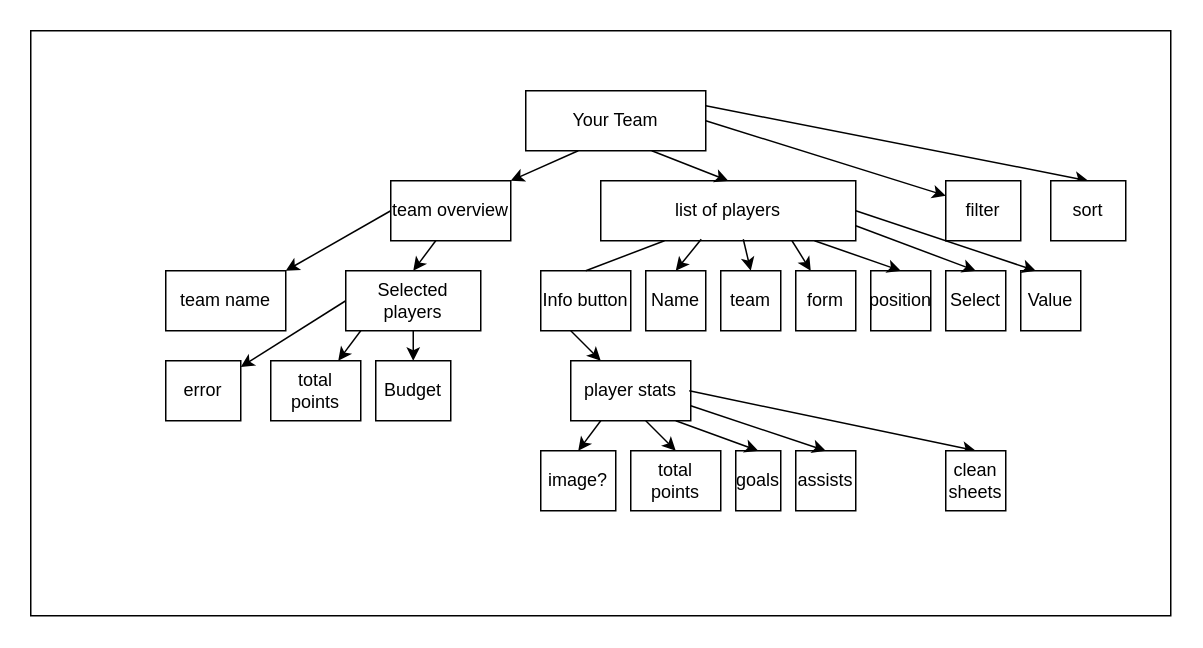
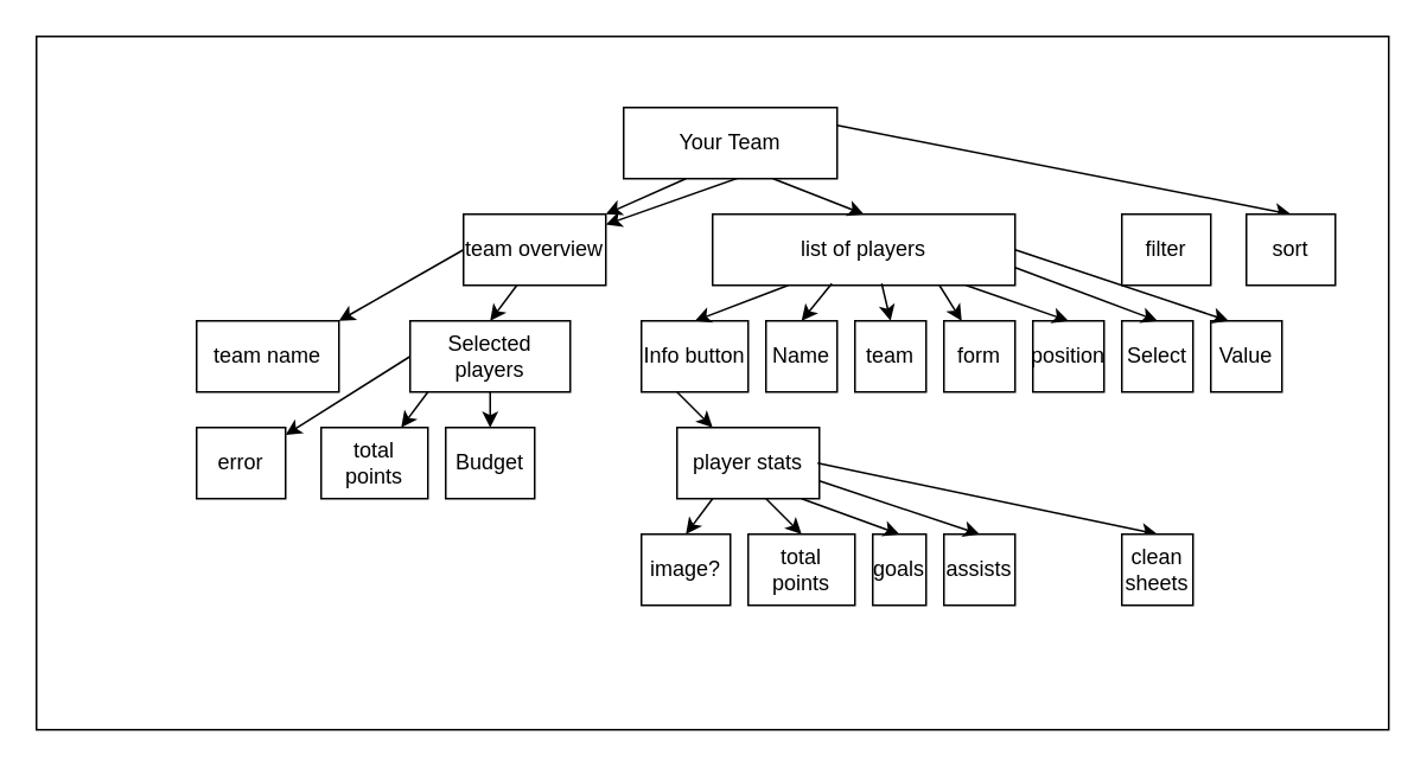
  <mxCell id="0" />
  <mxCell id="1" parent="0" />
  <mxCell id="2" value="" style="rounded=0;whiteSpace=wrap;html=1;" parent="1" vertex="1"><mxGeometry x="20" y="20" width="760" height="390" as="geometry" /></mxCell>
  <mxCell id="3" value="team overview" style="rounded=0;whiteSpace=wrap;html=1;" parent="1" vertex="1"><mxGeometry x="260" y="120" width="80" height="40" as="geometry" /></mxCell>
  <mxCell id="4" value="total points" style="rounded=0;whiteSpace=wrap;html=1;" parent="1" vertex="1"><mxGeometry x="180" y="240" width="60" height="40" as="geometry" /></mxCell>
  <mxCell id="5" value="team name" style="rounded=0;whiteSpace=wrap;html=1;" parent="1" vertex="1"><mxGeometry x="110" y="180" width="80" height="40" as="geometry" /></mxCell>
  <mxCell id="6" value="filter" style="rounded=0;whiteSpace=wrap;html=1;" parent="1" vertex="1"><mxGeometry x="630" y="120" width="50" height="40" as="geometry" /></mxCell>
  <mxCell id="7" value="list of players" style="rounded=0;whiteSpace=wrap;html=1;" parent="1" vertex="1"><mxGeometry x="400" y="120" width="170" height="40" as="geometry" /></mxCell>
  <mxCell id="8" value="Budget" style="rounded=0;whiteSpace=wrap;html=1;" parent="1" vertex="1"><mxGeometry x="250" y="240" width="50" height="40" as="geometry" /></mxCell>
  <mxCell id="9" value="Info button" style="rounded=0;whiteSpace=wrap;html=1;" parent="1" vertex="1"><mxGeometry x="360" y="180" width="60" height="40" as="geometry" /></mxCell>
- <mxCell id="10" value="" style="endArrow=none;html=1;rounded=0;entryX=0.5;entryY=0;entryDx=0;entryDy=0;exitX=0.25;exitY=1;exitDx=0;exitDy=0;" parent="1" source="7" target="9" edge="1"><mxGeometry width="50" height="50" relative="1" as="geometry"><mxPoint x="530" y="150" as="sourcePoint" /><mxPoint x="580" y="100" as="targetPoint" /></mxGeometry></mxCell>
+ <mxCell id="10" value="" style="endArrow=classic;html=1;rounded=0;entryX=0.5;entryY=0;entryDx=0;entryDy=0;exitX=0.25;exitY=1;exitDx=0;exitDy=0;" parent="1" source="7" target="9" edge="1"><mxGeometry width="50" height="50" relative="1" as="geometry"><mxPoint x="530" y="150" as="sourcePoint" /><mxPoint x="580" y="100" as="targetPoint" /></mxGeometry></mxCell>
  <mxCell id="11" value="Name" style="rounded=0;whiteSpace=wrap;html=1;" parent="1" vertex="1"><mxGeometry x="430" y="180" width="40" height="40" as="geometry" /></mxCell>
  <mxCell id="12" value="" style="endArrow=classic;html=1;rounded=0;entryX=0.5;entryY=0;entryDx=0;entryDy=0;exitX=0.394;exitY=0.975;exitDx=0;exitDy=0;exitPerimeter=0;" parent="1" source="7" target="11" edge="1"><mxGeometry width="50" height="50" relative="1" as="geometry"><mxPoint x="540" y="150" as="sourcePoint" /><mxPoint x="590" y="100" as="targetPoint" /></mxGeometry></mxCell>
  <mxCell id="13" value="form" style="rounded=0;whiteSpace=wrap;html=1;" parent="1" vertex="1"><mxGeometry x="530" y="180" width="40" height="40" as="geometry" /></mxCell>
  <mxCell id="14" value="" style="endArrow=classic;html=1;rounded=0;entryX=0.25;entryY=0;entryDx=0;entryDy=0;exitX=0.75;exitY=1;exitDx=0;exitDy=0;" parent="1" source="7" target="13" edge="1"><mxGeometry width="50" height="50" relative="1" as="geometry"><mxPoint x="590" y="150" as="sourcePoint" /><mxPoint x="640" y="100" as="targetPoint" /></mxGeometry></mxCell>
  <mxCell id="15" value="team" style="rounded=0;whiteSpace=wrap;html=1;" parent="1" vertex="1"><mxGeometry x="480" y="180" width="40" height="40" as="geometry" /></mxCell>
  <mxCell id="16" value="" style="endArrow=classic;html=1;rounded=0;entryX=0.5;entryY=0;entryDx=0;entryDy=0;exitX=0.559;exitY=0.975;exitDx=0;exitDy=0;exitPerimeter=0;" parent="1" source="7" target="15" edge="1"><mxGeometry width="50" height="50" relative="1" as="geometry"><mxPoint x="600" y="150" as="sourcePoint" /><mxPoint x="650" y="100" as="targetPoint" /></mxGeometry></mxCell>
  <mxCell id="17" value="position" style="rounded=0;whiteSpace=wrap;html=1;" parent="1" vertex="1"><mxGeometry x="580" y="180" width="40" height="40" as="geometry" /></mxCell>
  <mxCell id="18" value="" style="endArrow=classic;html=1;rounded=0;entryX=0.5;entryY=0;entryDx=0;entryDy=0;" parent="1" source="7" target="17" edge="1"><mxGeometry width="50" height="50" relative="1" as="geometry"><mxPoint x="650" y="150" as="sourcePoint" /><mxPoint x="700" y="100" as="targetPoint" /></mxGeometry></mxCell>
- <mxCell id="19" value="" style="endArrow=classic;html=1;rounded=0;entryX=0;entryY=0.25;entryDx=0;entryDy=0;exitX=1;exitY=0.5;exitDx=0;exitDy=0;" parent="1" edge="1" target="6" source="20"><mxGeometry width="50" height="50" relative="1" as="geometry"><mxPoint x="570" y="160" as="sourcePoint" /><mxPoint x="650" y="180" as="targetPoint" /></mxGeometry></mxCell>
+ <mxCell id="19" value="" style="endArrow=classic;html=1;rounded=0;exitX=1;exitY=0.5;exitDx=0;exitDy=0;" parent="1" edge="1" target="3" source="20"><mxGeometry width="50" height="50" relative="1" as="geometry"><mxPoint x="570" y="160" as="sourcePoint" /><mxPoint x="650" y="180" as="targetPoint" /></mxGeometry></mxCell>
  <mxCell id="20" value="Your Team" style="rounded=0;whiteSpace=wrap;html=1;" parent="1" vertex="1"><mxGeometry x="350" y="60" width="120" height="40" as="geometry" /></mxCell>
  <mxCell id="21" value="Selected players" style="rounded=0;whiteSpace=wrap;html=1;" parent="1" vertex="1"><mxGeometry x="230" y="180" width="90" height="40" as="geometry" /></mxCell>
  <mxCell id="22" value="" style="endArrow=classic;html=1;rounded=0;entryX=0.5;entryY=0;entryDx=0;entryDy=0;" parent="1" target="21" edge="1"><mxGeometry width="50" height="50" relative="1" as="geometry"><mxPoint x="290" y="160" as="sourcePoint" /><mxPoint x="340" y="110" as="targetPoint" /></mxGeometry></mxCell>
  <mxCell id="23" value="" style="endArrow=classic;html=1;rounded=0;" parent="1" target="24" edge="1"><mxGeometry width="50" height="50" relative="1" as="geometry"><mxPoint x="380" y="220" as="sourcePoint" /><mxPoint x="430" y="170" as="targetPoint" /></mxGeometry></mxCell>
  <mxCell id="24" value="player stats" style="rounded=0;whiteSpace=wrap;html=1;" parent="1" vertex="1"><mxGeometry x="380" y="240" width="80" height="40" as="geometry" /></mxCell>
  <mxCell id="25" value="image?" style="rounded=0;whiteSpace=wrap;html=1;" parent="1" vertex="1"><mxGeometry x="360" y="300" width="50" height="40" as="geometry" /></mxCell>
  <mxCell id="26" value="total points" style="rounded=0;whiteSpace=wrap;html=1;" parent="1" vertex="1"><mxGeometry x="420" y="300" width="60" height="40" as="geometry" /></mxCell>
  <mxCell id="27" value="" style="endArrow=classic;html=1;rounded=0;entryX=0.5;entryY=0;entryDx=0;entryDy=0;" parent="1" target="25" edge="1"><mxGeometry width="50" height="50" relative="1" as="geometry"><mxPoint x="400" y="280" as="sourcePoint" /><mxPoint x="450" y="230" as="targetPoint" /></mxGeometry></mxCell>
  <mxCell id="28" value="goals" style="rounded=0;whiteSpace=wrap;html=1;" parent="1" vertex="1"><mxGeometry x="490" y="300" width="30" height="40" as="geometry" /></mxCell>
  <mxCell id="29" value="assists" style="rounded=0;whiteSpace=wrap;html=1;" parent="1" vertex="1"><mxGeometry x="530" y="300" width="40" height="40" as="geometry" /></mxCell>
  <mxCell id="30" value="" style="endArrow=classic;html=1;rounded=0;entryX=0.5;entryY=0;entryDx=0;entryDy=0;" parent="1" target="26" edge="1"><mxGeometry width="50" height="50" relative="1" as="geometry"><mxPoint x="430" y="280" as="sourcePoint" /><mxPoint x="480" y="230" as="targetPoint" /></mxGeometry></mxCell>
  <mxCell id="31" value="" style="endArrow=classic;html=1;rounded=0;entryX=0.5;entryY=0;entryDx=0;entryDy=0;" parent="1" target="28" edge="1"><mxGeometry width="50" height="50" relative="1" as="geometry"><mxPoint x="450" y="280" as="sourcePoint" /><mxPoint x="500" y="230" as="targetPoint" /></mxGeometry></mxCell>
  <mxCell id="32" value="" style="endArrow=classic;html=1;rounded=0;entryX=0.5;entryY=0;entryDx=0;entryDy=0;" parent="1" target="29" edge="1"><mxGeometry width="50" height="50" relative="1" as="geometry"><mxPoint x="460" y="270" as="sourcePoint" /><mxPoint x="530" y="290" as="targetPoint" /></mxGeometry></mxCell>
  <mxCell id="33" value="" style="endArrow=classic;html=1;rounded=0;entryX=0.5;entryY=0;entryDx=0;entryDy=0;" parent="1" target="34" edge="1"><mxGeometry width="50" height="50" relative="1" as="geometry"><mxPoint x="459" y="260" as="sourcePoint" /><mxPoint x="509" y="210" as="targetPoint" /></mxGeometry></mxCell>
  <mxCell id="34" value="clean sheets" style="rounded=0;whiteSpace=wrap;html=1;" parent="1" vertex="1"><mxGeometry x="630" y="300" width="40" height="40" as="geometry" /></mxCell>
  <mxCell id="35" value="" style="endArrow=classic;html=1;rounded=0;" parent="1" target="4" edge="1"><mxGeometry width="50" height="50" relative="1" as="geometry"><mxPoint x="240" y="220" as="sourcePoint" /><mxPoint x="290" y="170" as="targetPoint" /></mxGeometry></mxCell>
  <mxCell id="36" value="" style="endArrow=classic;html=1;rounded=0;exitX=0.5;exitY=1;exitDx=0;exitDy=0;entryX=0.5;entryY=0;entryDx=0;entryDy=0;" parent="1" source="21" target="8" edge="1"><mxGeometry width="50" height="50" relative="1" as="geometry"><mxPoint x="250" y="230" as="sourcePoint" /><mxPoint x="230" y="250" as="targetPoint" /></mxGeometry></mxCell>
  <mxCell id="37" value="" style="endArrow=classic;html=1;rounded=0;entryX=0.5;entryY=0;entryDx=0;entryDy=0;exitX=1;exitY=0.25;exitDx=0;exitDy=0;" parent="1" target="38" edge="1" source="20"><mxGeometry width="50" height="50" relative="1" as="geometry"><mxPoint x="570" y="150" as="sourcePoint" /><mxPoint x="620" y="100" as="targetPoint" /></mxGeometry></mxCell>
  <mxCell id="38" value="sort" style="rounded=0;whiteSpace=wrap;html=1;" parent="1" vertex="1"><mxGeometry x="700" y="120" width="50" height="40" as="geometry" /></mxCell>
  <mxCell id="39" value="" style="endArrow=classic;html=1;rounded=0;entryX=1;entryY=0;entryDx=0;entryDy=0;exitX=0;exitY=0.5;exitDx=0;exitDy=0;" parent="1" target="5" edge="1" source="3"><mxGeometry width="50" height="50" relative="1" as="geometry"><mxPoint x="365" y="100" as="sourcePoint" /><mxPoint x="415" y="50" as="targetPoint" /></mxGeometry></mxCell>
  <mxCell id="40" value="" style="endArrow=classic;html=1;rounded=0;entryX=1;entryY=0;entryDx=0;entryDy=0;" parent="1" target="3" edge="1"><mxGeometry width="50" height="50" relative="1" as="geometry"><mxPoint x="385" y="100" as="sourcePoint" /><mxPoint x="435" y="50" as="targetPoint" /></mxGeometry></mxCell>
  <mxCell id="41" value="" style="endArrow=classic;html=1;rounded=0;entryX=0.5;entryY=0;entryDx=0;entryDy=0;" parent="1" target="7" edge="1"><mxGeometry width="50" height="50" relative="1" as="geometry"><mxPoint x="434" y="100" as="sourcePoint" /><mxPoint x="484" y="50" as="targetPoint" /></mxGeometry></mxCell>
  <mxCell id="42" value="" style="endArrow=classic;html=1;rounded=0;" parent="1" target="43" edge="1"><mxGeometry width="50" height="50" relative="1" as="geometry"><mxPoint x="230" y="200" as="sourcePoint" /><mxPoint x="280" y="150" as="targetPoint" /></mxGeometry></mxCell>
  <mxCell id="43" value="error" style="rounded=0;whiteSpace=wrap;html=1;" parent="1" vertex="1"><mxGeometry x="110" y="240" width="50" height="40" as="geometry" /></mxCell>
  <mxCell id="44" value="Select" style="rounded=0;whiteSpace=wrap;html=1;" vertex="1" parent="1"><mxGeometry x="630" y="180" width="40" height="40" as="geometry" /></mxCell>
  <mxCell id="45" value="" style="endArrow=classic;html=1;rounded=0;entryX=0.5;entryY=0;entryDx=0;entryDy=0;" edge="1" parent="1" target="44"><mxGeometry width="50" height="50" relative="1" as="geometry"><mxPoint x="570" y="150" as="sourcePoint" /><mxPoint x="627.5" y="170" as="targetPoint" /></mxGeometry></mxCell>
  <mxCell id="46" value="Value" style="rounded=0;whiteSpace=wrap;html=1;" vertex="1" parent="1"><mxGeometry x="680" y="180" width="40" height="40" as="geometry" /></mxCell>
  <mxCell id="47" value="" style="endArrow=classic;html=1;rounded=0;entryX=0.25;entryY=0;entryDx=0;entryDy=0;" edge="1" parent="1" target="46"><mxGeometry width="50" height="50" relative="1" as="geometry"><mxPoint x="570" y="140" as="sourcePoint" /><mxPoint x="650" y="170" as="targetPoint" /></mxGeometry></mxCell>
